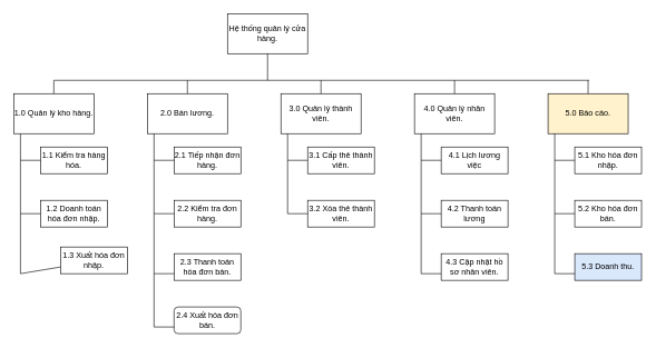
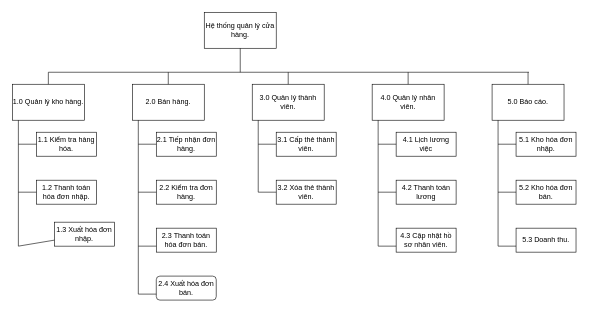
  <mxCell id="0" />
  <mxCell id="1" parent="0" />
  <mxCell id="2" value="Hệ thống quản lý cửa hàng." style="rounded=0;whiteSpace=wrap;html=1;" vertex="1" parent="1"><mxGeometry x="340" y="20" width="120" height="60" as="geometry" /></mxCell>
  <mxCell id="3" value="1.0 Quản lý kho hàng." style="rounded=0;whiteSpace=wrap;html=1;" vertex="1" parent="1"><mxGeometry x="20" y="140" width="120" height="60" as="geometry" /></mxCell>
- <mxCell id="4" value="2.0 Bán lương." style="rounded=0;whiteSpace=wrap;html=1;" vertex="1" parent="1"><mxGeometry x="220" y="140" width="120" height="60" as="geometry" /></mxCell>
+ <mxCell id="4" value="2.0 Bán hàng." style="rounded=0;whiteSpace=wrap;html=1;" vertex="1" parent="1"><mxGeometry x="220" y="140" width="120" height="60" as="geometry" /></mxCell>
  <mxCell id="5" value="3.0 Quản lý thành viên." style="rounded=0;whiteSpace=wrap;html=1;" vertex="1" parent="1"><mxGeometry x="420" y="140" width="120" height="60" as="geometry" /></mxCell>
  <mxCell id="6" value="4.0 Quản lý nhân viên." style="rounded=0;whiteSpace=wrap;html=1;" vertex="1" parent="1"><mxGeometry x="620" y="140" width="120" height="60" as="geometry" /></mxCell>
- <mxCell id="7" value="5.0 Báo cáo." style="rounded=0;whiteSpace=wrap;html=1;fillColor=#fff2cc;" vertex="1" parent="1"><mxGeometry x="820" y="140" width="120" height="60" as="geometry" /></mxCell>
+ <mxCell id="7" value="5.0 Báo cáo." style="rounded=0;whiteSpace=wrap;html=1;" vertex="1" parent="1"><mxGeometry x="820" y="140" width="120" height="60" as="geometry" /></mxCell>
  <mxCell id="8" value="1.1 Kiểm tra hàng hóa." style="rounded=0;whiteSpace=wrap;html=1;" vertex="1" parent="1"><mxGeometry x="60" y="220" width="100" height="40" as="geometry" /></mxCell>
- <mxCell id="9" value="1.2 Doanh toán hóa đơn nhập." style="rounded=0;whiteSpace=wrap;html=1;" vertex="1" parent="1"><mxGeometry x="60" y="300" width="100" height="40" as="geometry" /></mxCell>
+ <mxCell id="9" value="1.2 Thanh toán hóa đơn nhập." style="rounded=0;whiteSpace=wrap;html=1;" vertex="1" parent="1"><mxGeometry x="60" y="300" width="100" height="40" as="geometry" /></mxCell>
  <mxCell id="10" value="1.3 Xuất hóa đơn nhập." style="rounded=0;whiteSpace=wrap;html=1;" vertex="1" parent="1"><mxGeometry x="90" y="370" width="100" height="40" as="geometry" /></mxCell>
  <mxCell id="11" value="" style="endArrow=none;html=1;rounded=0;" edge="1" parent="1"><mxGeometry width="50" height="50" relative="1" as="geometry"><mxPoint x="80" y="120" as="sourcePoint" /><mxPoint x="881.6" y="120" as="targetPoint" /></mxGeometry></mxCell>
  <mxCell id="12" value="" style="endArrow=none;html=1;rounded=0;entryX=0.5;entryY=1;entryDx=0;entryDy=0;" edge="1" parent="1" target="2"><mxGeometry width="50" height="50" relative="1" as="geometry"><mxPoint x="400" y="120" as="sourcePoint" /><mxPoint x="390" y="250" as="targetPoint" /></mxGeometry></mxCell>
  <mxCell id="13" value="" style="endArrow=none;html=1;rounded=0;exitX=0.5;exitY=0;exitDx=0;exitDy=0;" edge="1" parent="1" source="3"><mxGeometry width="50" height="50" relative="1" as="geometry"><mxPoint x="340" y="300" as="sourcePoint" /><mxPoint x="80" y="120" as="targetPoint" /></mxGeometry></mxCell>
  <mxCell id="14" value="" style="endArrow=none;html=1;rounded=0;exitX=0.5;exitY=0;exitDx=0;exitDy=0;" edge="1" parent="1" source="4"><mxGeometry width="50" height="50" relative="1" as="geometry"><mxPoint x="340" y="300" as="sourcePoint" /><mxPoint x="280" y="120" as="targetPoint" /></mxGeometry></mxCell>
  <mxCell id="15" value="" style="endArrow=none;html=1;rounded=0;exitX=0.5;exitY=0;exitDx=0;exitDy=0;" edge="1" parent="1" source="5"><mxGeometry width="50" height="50" relative="1" as="geometry"><mxPoint x="340" y="300" as="sourcePoint" /><mxPoint x="480" y="120" as="targetPoint" /></mxGeometry></mxCell>
  <mxCell id="16" value="" style="endArrow=none;html=1;rounded=0;" edge="1" parent="1" source="6"><mxGeometry width="50" height="50" relative="1" as="geometry"><mxPoint x="340" y="300" as="sourcePoint" /><mxPoint x="680" y="120" as="targetPoint" /></mxGeometry></mxCell>
  <mxCell id="17" value="" style="endArrow=none;html=1;rounded=0;" edge="1" parent="1" source="7"><mxGeometry width="50" height="50" relative="1" as="geometry"><mxPoint x="690" y="300" as="sourcePoint" /><mxPoint x="880" y="120" as="targetPoint" /></mxGeometry></mxCell>
  <mxCell id="18" value="" style="endArrow=none;html=1;rounded=0;" edge="1" parent="1"><mxGeometry width="50" height="50" relative="1" as="geometry"><mxPoint x="30" y="410" as="sourcePoint" /><mxPoint x="30" y="200" as="targetPoint" /></mxGeometry></mxCell>
  <mxCell id="19" value="" style="endArrow=none;html=1;rounded=0;entryX=0;entryY=0.75;entryDx=0;entryDy=0;" edge="1" parent="1" target="10"><mxGeometry width="50" height="50" relative="1" as="geometry"><mxPoint x="30" y="410" as="sourcePoint" /><mxPoint x="410" y="250" as="targetPoint" /></mxGeometry></mxCell>
  <mxCell id="20" value="" style="endArrow=none;html=1;rounded=0;" edge="1" parent="1"><mxGeometry width="50" height="50" relative="1" as="geometry"><mxPoint x="30" y="320" as="sourcePoint" /><mxPoint x="60" y="320" as="targetPoint" /></mxGeometry></mxCell>
  <mxCell id="21" value="" style="endArrow=none;html=1;rounded=0;" edge="1" parent="1"><mxGeometry width="50" height="50" relative="1" as="geometry"><mxPoint x="30" y="240" as="sourcePoint" /><mxPoint x="60" y="240" as="targetPoint" /></mxGeometry></mxCell>
  <mxCell id="22" value="2.1 Tiếp nhận đơn hàng." style="rounded=0;whiteSpace=wrap;html=1;" vertex="1" parent="1"><mxGeometry x="260" y="220" width="100" height="40" as="geometry" /></mxCell>
  <mxCell id="23" value="2.2 Kiểm tra đơn hàng." style="rounded=0;whiteSpace=wrap;html=1;" vertex="1" parent="1"><mxGeometry x="260" y="300" width="100" height="40" as="geometry" /></mxCell>
  <mxCell id="24" value="2.3 Thanh toán hóa đơn bán." style="rounded=0;whiteSpace=wrap;html=1;" vertex="1" parent="1"><mxGeometry x="260" y="380" width="100" height="40" as="geometry" /></mxCell>
  <mxCell id="25" value="" style="endArrow=none;html=1;rounded=0;" edge="1" parent="1"><mxGeometry width="50" height="50" relative="1" as="geometry"><mxPoint x="230" y="490" as="sourcePoint" /><mxPoint x="230" y="200" as="targetPoint" /></mxGeometry></mxCell>
  <mxCell id="26" value="" style="endArrow=none;html=1;rounded=0;entryX=0;entryY=0.75;entryDx=0;entryDy=0;" edge="1" parent="1" target="24"><mxGeometry width="50" height="50" relative="1" as="geometry"><mxPoint x="230" y="410" as="sourcePoint" /><mxPoint x="610" y="250" as="targetPoint" /></mxGeometry></mxCell>
  <mxCell id="27" value="" style="endArrow=none;html=1;rounded=0;" edge="1" parent="1"><mxGeometry width="50" height="50" relative="1" as="geometry"><mxPoint x="230" y="320" as="sourcePoint" /><mxPoint x="260" y="320" as="targetPoint" /></mxGeometry></mxCell>
  <mxCell id="28" value="" style="endArrow=none;html=1;rounded=0;" edge="1" parent="1"><mxGeometry width="50" height="50" relative="1" as="geometry"><mxPoint x="230" y="240" as="sourcePoint" /><mxPoint x="260" y="240" as="targetPoint" /></mxGeometry></mxCell>
  <mxCell id="29" value="2.4 Xuất hóa đơn bán." style="whiteSpace=wrap;html=1;rounded=1;" vertex="1" parent="1"><mxGeometry x="260" y="460" width="100" height="40" as="geometry" /></mxCell>
  <mxCell id="30" value="" style="endArrow=none;html=1;rounded=0;entryX=0;entryY=0.75;entryDx=0;entryDy=0;" edge="1" parent="1" target="29"><mxGeometry width="50" height="50" relative="1" as="geometry"><mxPoint x="230" y="490" as="sourcePoint" /><mxPoint x="410" y="350" as="targetPoint" /></mxGeometry></mxCell>
  <mxCell id="31" value="3.1 Cấp thẻ thành viên." style="rounded=0;whiteSpace=wrap;html=1;" vertex="1" parent="1"><mxGeometry x="460" y="220" width="100" height="40" as="geometry" /></mxCell>
  <mxCell id="32" value="3.2 Xóa thẻ thành viên." style="rounded=0;whiteSpace=wrap;html=1;" vertex="1" parent="1"><mxGeometry x="460" y="300" width="100" height="40" as="geometry" /></mxCell>
  <mxCell id="33" value="" style="endArrow=none;html=1;rounded=0;" edge="1" parent="1"><mxGeometry width="50" height="50" relative="1" as="geometry"><mxPoint x="430" y="320" as="sourcePoint" /><mxPoint x="430" y="200" as="targetPoint" /></mxGeometry></mxCell>
  <mxCell id="34" value="" style="endArrow=none;html=1;rounded=0;" edge="1" parent="1"><mxGeometry width="50" height="50" relative="1" as="geometry"><mxPoint x="430" y="320" as="sourcePoint" /><mxPoint x="460" y="320" as="targetPoint" /></mxGeometry></mxCell>
  <mxCell id="35" value="" style="endArrow=none;html=1;rounded=0;" edge="1" parent="1"><mxGeometry width="50" height="50" relative="1" as="geometry"><mxPoint x="430" y="240" as="sourcePoint" /><mxPoint x="460" y="240" as="targetPoint" /></mxGeometry></mxCell>
  <mxCell id="36" value="4.1 Lịch lương việc" style="rounded=0;whiteSpace=wrap;html=1;" vertex="1" parent="1"><mxGeometry x="660" y="220" width="100" height="40" as="geometry" /></mxCell>
  <mxCell id="37" value="4.2 Thanh toán lương" style="rounded=0;whiteSpace=wrap;html=1;" vertex="1" parent="1"><mxGeometry x="660" y="300" width="100" height="40" as="geometry" /></mxCell>
  <mxCell id="38" value="4.3 Cập nhật hồ sơ nhân viên." style="rounded=0;whiteSpace=wrap;html=1;" vertex="1" parent="1"><mxGeometry x="660" y="380" width="100" height="40" as="geometry" /></mxCell>
  <mxCell id="39" value="" style="endArrow=none;html=1;rounded=0;" edge="1" parent="1"><mxGeometry width="50" height="50" relative="1" as="geometry"><mxPoint x="630" y="410" as="sourcePoint" /><mxPoint x="630" y="200" as="targetPoint" /></mxGeometry></mxCell>
  <mxCell id="40" value="" style="endArrow=none;html=1;rounded=0;entryX=0;entryY=0.75;entryDx=0;entryDy=0;" edge="1" parent="1" target="38"><mxGeometry width="50" height="50" relative="1" as="geometry"><mxPoint x="630" y="410" as="sourcePoint" /><mxPoint x="1010" y="250" as="targetPoint" /></mxGeometry></mxCell>
  <mxCell id="41" value="" style="endArrow=none;html=1;rounded=0;" edge="1" parent="1"><mxGeometry width="50" height="50" relative="1" as="geometry"><mxPoint x="630" y="320" as="sourcePoint" /><mxPoint x="660" y="320" as="targetPoint" /></mxGeometry></mxCell>
  <mxCell id="42" value="" style="endArrow=none;html=1;rounded=0;" edge="1" parent="1"><mxGeometry width="50" height="50" relative="1" as="geometry"><mxPoint x="630" y="240" as="sourcePoint" /><mxPoint x="660" y="240" as="targetPoint" /></mxGeometry></mxCell>
  <mxCell id="43" value="5.1 Kho hóa đơn nhập." style="rounded=0;whiteSpace=wrap;html=1;" vertex="1" parent="1"><mxGeometry x="860" y="220" width="100" height="40" as="geometry" /></mxCell>
  <mxCell id="44" value="5.2 Kho hóa đơn bán." style="rounded=0;whiteSpace=wrap;html=1;" vertex="1" parent="1"><mxGeometry x="860" y="300" width="100" height="40" as="geometry" /></mxCell>
- <mxCell id="45" value="5.3 Doanh thu." style="rounded=0;whiteSpace=wrap;html=1;fillColor=#dae8fc;" vertex="1" parent="1"><mxGeometry x="860" y="380" width="100" height="40" as="geometry" /></mxCell>
+ <mxCell id="45" value="5.3 Doanh thu." style="rounded=0;whiteSpace=wrap;html=1;" vertex="1" parent="1"><mxGeometry x="860" y="380" width="100" height="40" as="geometry" /></mxCell>
  <mxCell id="46" value="" style="endArrow=none;html=1;rounded=0;" edge="1" parent="1"><mxGeometry width="50" height="50" relative="1" as="geometry"><mxPoint x="830" y="410" as="sourcePoint" /><mxPoint x="830" y="200" as="targetPoint" /></mxGeometry></mxCell>
  <mxCell id="47" value="" style="endArrow=none;html=1;rounded=0;entryX=0;entryY=0.75;entryDx=0;entryDy=0;" edge="1" parent="1" target="45"><mxGeometry width="50" height="50" relative="1" as="geometry"><mxPoint x="830" y="410" as="sourcePoint" /><mxPoint x="1210" y="250" as="targetPoint" /></mxGeometry></mxCell>
  <mxCell id="48" value="" style="endArrow=none;html=1;rounded=0;" edge="1" parent="1"><mxGeometry width="50" height="50" relative="1" as="geometry"><mxPoint x="830" y="320" as="sourcePoint" /><mxPoint x="860" y="320" as="targetPoint" /></mxGeometry></mxCell>
  <mxCell id="49" value="" style="endArrow=none;html=1;rounded=0;" edge="1" parent="1"><mxGeometry width="50" height="50" relative="1" as="geometry"><mxPoint x="830" y="240" as="sourcePoint" /><mxPoint x="860" y="240" as="targetPoint" /></mxGeometry></mxCell>
